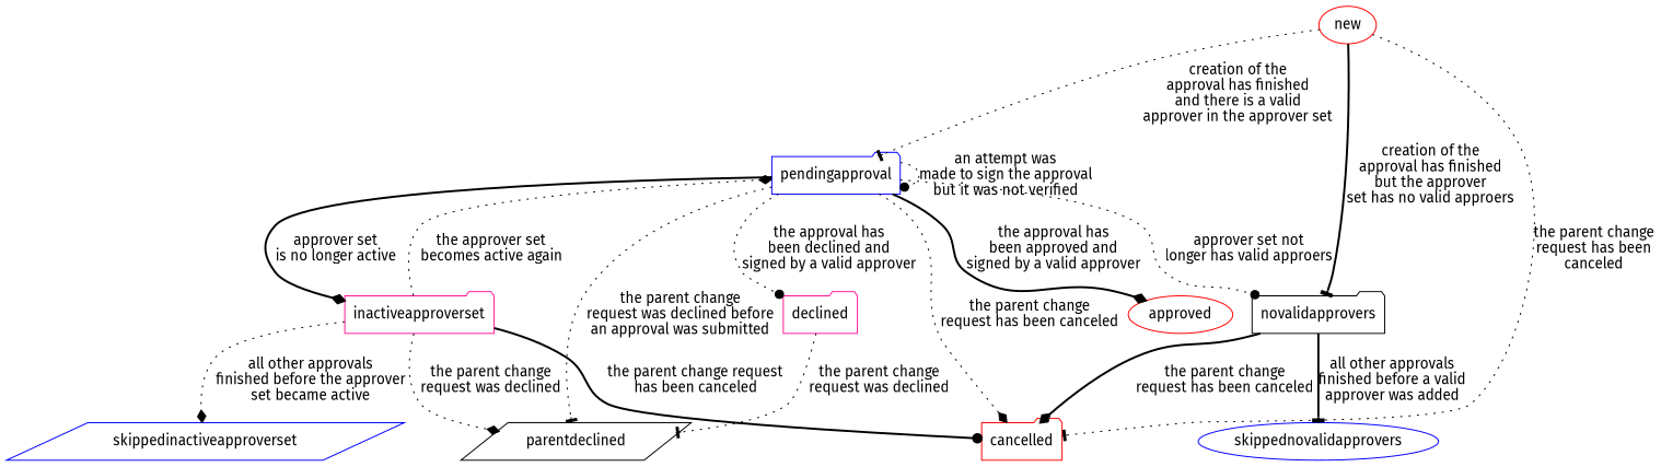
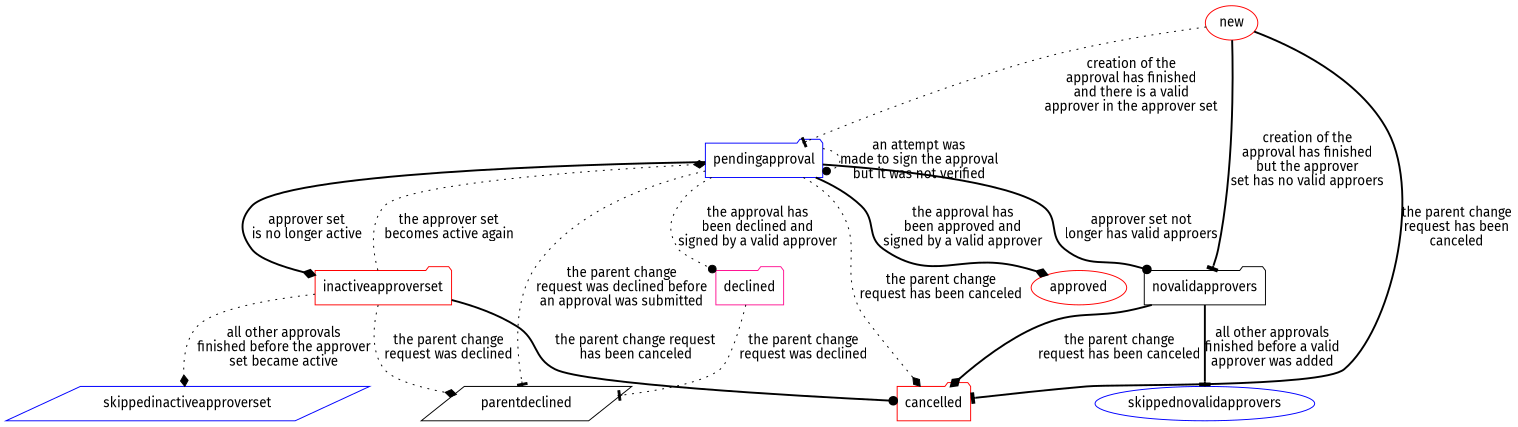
  digraph {
    fontname="Fira Sans"
    node [color=red fontname="Fira Sans" shape=folder]
    edge [arrowhead=diamond fontname="Fira Sans" style=dotted]
    new [shape=ellipse]
    pendingapproval [color=blue]
    novalidapprovers [color=black]
    cancelled
-   inactiveapproverset [color=deeppink]
+   inactiveapproverset
    approved [shape=ellipse]
    declined [color=deeppink]
    parentdeclined [color=black shape=parallelogram]
    skippednovalidapprovers [color=blue shape=ellipse]
    skippedinactiveapproverset [color=blue shape=parallelogram]
    new -> pendingapproval [arrowhead=tee label="creation of the\napproval has finished\nand there is a valid\napprover in the approver set"]
    new -> novalidapprovers [arrowhead=tee label="creation of the\napproval has finished\nbut the approver\nset has no valid approers" style=bold]
-   new -> cancelled [arrowhead=tee label="the parent change\nrequest has been\ncanceled"]
+   new -> cancelled [arrowhead=tee label="the parent change\nrequest has been\ncanceled" style=bold]
    pendingapproval -> pendingapproval [arrowhead=dot label="an attempt was\nmade to sign the approval\nbut it was not verified"]
-   pendingapproval -> novalidapprovers [arrowhead=dot label="approver set not\nlonger has valid approers"]
+   pendingapproval -> novalidapprovers [arrowhead=dot label="approver set not\nlonger has valid approers" style=bold]
    pendingapproval -> cancelled [label="the parent change\nrequest has been canceled"]
    pendingapproval -> inactiveapproverset [label="approver set\nis no longer active" style=bold]
    pendingapproval -> approved [label="the approval has\nbeen approved and\nsigned by a valid approver" style=bold]
    pendingapproval -> declined [arrowhead=dot label="the approval has\nbeen declined and\nsigned by a valid approver"]
    pendingapproval -> parentdeclined [arrowhead=tee label="the parent change\nrequest was declined before\nan approval was submitted"]
    novalidapprovers -> cancelled [label="the parent change\nrequest has been canceled" style=bold]
    novalidapprovers -> skippednovalidapprovers [arrowhead=tee label="all other approvals\nfinished before a valid\napprover was added" style=bold]
    inactiveapproverset -> pendingapproval [label="the approver set\nbecomes active again"]
    inactiveapproverset -> cancelled [arrowhead=dot label="the parent change request\nhas been canceled" style=bold]
    inactiveapproverset -> parentdeclined [label="the parent change\nrequest was declined"]
    inactiveapproverset -> skippedinactiveapproverset [label="all other approvals\nfinished before the approver\nset became active"]
    declined -> parentdeclined [arrowhead=tee label="the parent change\nrequest was declined"]
  }
